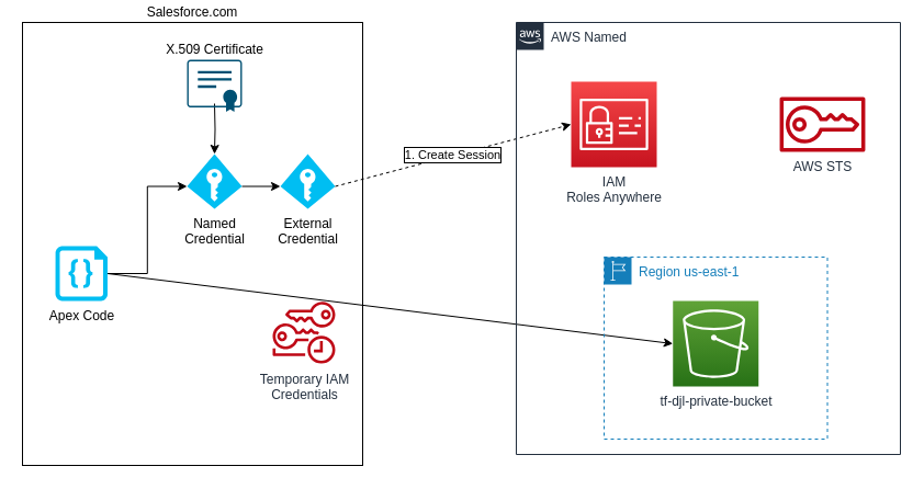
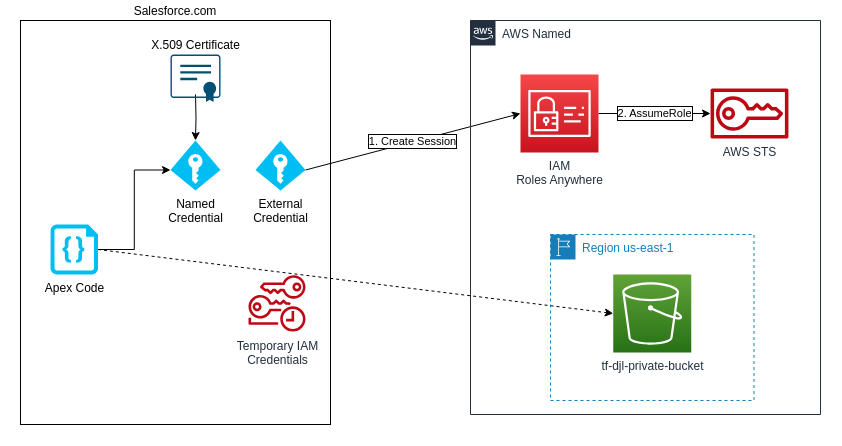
  <mxCell id="0" />
  <mxCell id="1" parent="0" />
  <mxCell id="2" value="Salesforce.com" style="rounded=0;whiteSpace=wrap;html=1;labelPosition=center;verticalLabelPosition=top;align=center;verticalAlign=bottom;" vertex="1" parent="1"><mxGeometry x="20" y="20" width="310" height="404" as="geometry" /></mxCell>
  <mxCell id="3" style="edgeStyle=orthogonalEdgeStyle;rounded=0;orthogonalLoop=1;jettySize=auto;html=1;entryX=0;entryY=0.59;entryDx=0;entryDy=0;entryPerimeter=0;" edge="1" parent="1" source="5" target="9"><mxGeometry relative="1" as="geometry" /></mxCell>
- <mxCell id="4" style="edgeStyle=none;rounded=0;orthogonalLoop=1;jettySize=auto;html=1;exitX=1;exitY=0.5;exitDx=0;exitDy=0;exitPerimeter=0;entryX=0;entryY=0.5;entryDx=0;entryDy=0;entryPerimeter=0;labelBorderColor=default;" edge="1" parent="1" source="5" target="14"><mxGeometry relative="1" as="geometry" /></mxCell>
+ <mxCell id="4" style="edgeStyle=none;rounded=0;orthogonalLoop=1;jettySize=auto;html=1;exitX=1;exitY=0.5;exitDx=0;exitDy=0;exitPerimeter=0;entryX=0;entryY=0.5;entryDx=0;entryDy=0;entryPerimeter=0;labelBorderColor=default;dashed=1;" edge="1" parent="1" source="5" target="14"><mxGeometry relative="1" as="geometry" /></mxCell>
  <mxCell id="5" value="Apex Code" style="verticalLabelPosition=bottom;html=1;verticalAlign=top;align=center;strokeColor=none;fillColor=#00BEF2;shape=mxgraph.azure.code_file;pointerEvents=1;" vertex="1" parent="1"><mxGeometry x="50" y="224" width="47.5" height="50" as="geometry" /></mxCell>
  <mxCell id="6" style="edgeStyle=orthogonalEdgeStyle;rounded=0;orthogonalLoop=1;jettySize=auto;html=1;entryX=0.5;entryY=0;entryDx=0;entryDy=0;entryPerimeter=0;" edge="1" parent="1" target="9"><mxGeometry relative="1" as="geometry"><mxPoint x="195" y="94" as="sourcePoint" /></mxGeometry></mxCell>
  <mxCell id="7" value="Temporary IAM &lt;br&gt;Credentials" style="sketch=0;outlineConnect=0;fontColor=#232F3E;gradientColor=none;fillColor=#BF0816;strokeColor=none;dashed=0;verticalLabelPosition=bottom;verticalAlign=top;align=center;html=1;fontSize=12;fontStyle=0;aspect=fixed;pointerEvents=1;shape=mxgraph.aws4.temporary_security_credential;" vertex="1" parent="1"><mxGeometry x="248" y="274" width="57" height="57.74" as="geometry" /></mxCell>
- <mxCell id="8" style="edgeStyle=orthogonalEdgeStyle;rounded=0;orthogonalLoop=1;jettySize=auto;html=1;entryX=0;entryY=0.59;entryDx=0;entryDy=0;entryPerimeter=0;exitX=1;exitY=0.59;exitDx=0;exitDy=0;exitPerimeter=0;" edge="1" parent="1" source="9" target="11"><mxGeometry relative="1" as="geometry" /></mxCell>
  <mxCell id="9" value="Named &lt;br&gt;Credential" style="verticalLabelPosition=bottom;html=1;verticalAlign=top;align=center;strokeColor=none;fillColor=#00BEF2;shape=mxgraph.azure.access_control;" vertex="1" parent="1"><mxGeometry x="170" y="140" width="50" height="50" as="geometry" /></mxCell>
- <mxCell id="10" value="1. Create Session" style="rounded=0;orthogonalLoop=1;jettySize=auto;html=1;exitX=1;exitY=0.59;exitDx=0;exitDy=0;exitPerimeter=0;entryX=0;entryY=0.5;entryDx=0;entryDy=0;entryPerimeter=0;labelBorderColor=default;dashed=1;" edge="1" parent="1" source="11" target="16"><mxGeometry relative="1" as="geometry" /></mxCell>
+ <mxCell id="10" value="1. Create Session" style="rounded=0;orthogonalLoop=1;jettySize=auto;html=1;exitX=1;exitY=0.59;exitDx=0;exitDy=0;exitPerimeter=0;entryX=0;entryY=0.5;entryDx=0;entryDy=0;entryPerimeter=0;labelBorderColor=default;" edge="1" parent="1" source="11" target="16"><mxGeometry relative="1" as="geometry" /></mxCell>
  <mxCell id="11" value="External&lt;br&gt;Credential" style="verticalLabelPosition=bottom;html=1;verticalAlign=top;align=center;strokeColor=none;fillColor=#00BEF2;shape=mxgraph.azure.access_control;" vertex="1" parent="1"><mxGeometry x="255" y="140" width="50" height="50" as="geometry" /></mxCell>
  <mxCell id="12" value="AWS Named" style="points=[[0,0],[0.25,0],[0.5,0],[0.75,0],[1,0],[1,0.25],[1,0.5],[1,0.75],[1,1],[0.75,1],[0.5,1],[0.25,1],[0,1],[0,0.75],[0,0.5],[0,0.25]];outlineConnect=0;gradientColor=none;html=1;whiteSpace=wrap;fontSize=12;fontStyle=0;container=1;pointerEvents=0;collapsible=0;recursiveResize=0;shape=mxgraph.aws4.group;grIcon=mxgraph.aws4.group_aws_cloud_alt;strokeColor=#232F3E;fillColor=none;verticalAlign=top;align=left;spacingLeft=30;fontColor=#232F3E;dashed=0;" vertex="1" parent="1"><mxGeometry x="470" y="20" width="350" height="394" as="geometry" /></mxCell>
  <mxCell id="13" value="Region us-east-1" style="points=[[0,0],[0.25,0],[0.5,0],[0.75,0],[1,0],[1,0.25],[1,0.5],[1,0.75],[1,1],[0.75,1],[0.5,1],[0.25,1],[0,1],[0,0.75],[0,0.5],[0,0.25]];outlineConnect=0;gradientColor=none;html=1;whiteSpace=wrap;fontSize=12;fontStyle=0;container=1;pointerEvents=0;collapsible=0;recursiveResize=0;shape=mxgraph.aws4.group;grIcon=mxgraph.aws4.group_region;strokeColor=#147EBA;fillColor=none;verticalAlign=top;align=left;spacingLeft=30;fontColor=#147EBA;dashed=1;" vertex="1" parent="12"><mxGeometry x="80" y="214" width="203.5" height="166" as="geometry" /></mxCell>
  <mxCell id="14" value="tf-djl-private-bucket" style="sketch=0;points=[[0,0,0],[0.25,0,0],[0.5,0,0],[0.75,0,0],[1,0,0],[0,1,0],[0.25,1,0],[0.5,1,0],[0.75,1,0],[1,1,0],[0,0.25,0],[0,0.5,0],[0,0.75,0],[1,0.25,0],[1,0.5,0],[1,0.75,0]];outlineConnect=0;fontColor=#232F3E;gradientColor=#60A337;gradientDirection=north;fillColor=#277116;strokeColor=#ffffff;dashed=0;verticalLabelPosition=bottom;verticalAlign=top;align=center;html=1;fontSize=12;fontStyle=0;aspect=fixed;shape=mxgraph.aws4.resourceIcon;resIcon=mxgraph.aws4.s3;" vertex="1" parent="13"><mxGeometry x="62.75" y="40" width="78" height="78" as="geometry" /></mxCell>
+ <mxCell id="15" value="2. AssumeRole" style="edgeStyle=none;rounded=0;orthogonalLoop=1;jettySize=auto;html=1;exitX=1;exitY=0.5;exitDx=0;exitDy=0;exitPerimeter=0;labelBorderColor=default;" edge="1" parent="12" source="16" target="17"><mxGeometry relative="1" as="geometry" /></mxCell>
  <mxCell id="16" value="IAM&lt;br&gt;Roles Anywhere" style="sketch=0;points=[[0,0,0],[0.25,0,0],[0.5,0,0],[0.75,0,0],[1,0,0],[0,1,0],[0.25,1,0],[0.5,1,0],[0.75,1,0],[1,1,0],[0,0.25,0],[0,0.5,0],[0,0.75,0],[1,0.25,0],[1,0.5,0],[1,0.75,0]];outlineConnect=0;fontColor=#232F3E;gradientColor=#F54749;gradientDirection=north;fillColor=#C7131F;strokeColor=#ffffff;dashed=0;verticalLabelPosition=bottom;verticalAlign=top;align=center;html=1;fontSize=12;fontStyle=0;aspect=fixed;shape=mxgraph.aws4.resourceIcon;resIcon=mxgraph.aws4.identity_and_access_management;" vertex="1" parent="12"><mxGeometry x="50" y="54" width="78" height="78" as="geometry" /></mxCell>
  <mxCell id="17" value="AWS STS" style="sketch=0;outlineConnect=0;fontColor=#232F3E;gradientColor=none;fillColor=#BF0816;strokeColor=none;dashed=0;verticalLabelPosition=bottom;verticalAlign=top;align=center;html=1;fontSize=12;fontStyle=0;aspect=fixed;pointerEvents=1;shape=mxgraph.aws4.sts;" vertex="1" parent="12"><mxGeometry x="240" y="68" width="78" height="50" as="geometry" /></mxCell>
  <mxCell id="18" value="X.509 Certificate" style="points=[[0.015,0.015,0],[0.25,0,0],[0.5,0,0],[0.75,0,0],[0.985,0.015,0],[1,0.22,0],[1,0.44,0],[1,0.67,0],[0.985,0.89,0],[0,0.22,0],[0,0.44,0],[0,0.67,0],[0.015,0.89,0],[0.25,0.91,0],[0.5,0.91,0],[0.785,0.955,0]];verticalLabelPosition=top;sketch=0;html=1;verticalAlign=bottom;aspect=fixed;align=center;pointerEvents=1;shape=mxgraph.cisco19.x509_certificate;fillColor=#005073;strokeColor=none;labelPosition=center;" vertex="1" parent="1"><mxGeometry x="170" y="54" width="50" height="47.5" as="geometry" /></mxCell>
  <mxCell id="19" style="edgeStyle=none;rounded=0;orthogonalLoop=1;jettySize=auto;html=1;exitX=0.5;exitY=1;exitDx=0;exitDy=0;labelBorderColor=default;" edge="1" parent="1" source="12" target="12"><mxGeometry relative="1" as="geometry" /></mxCell>
